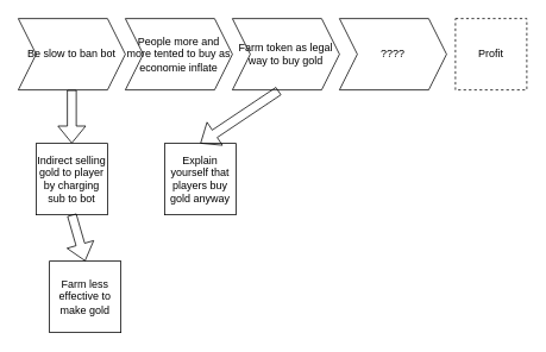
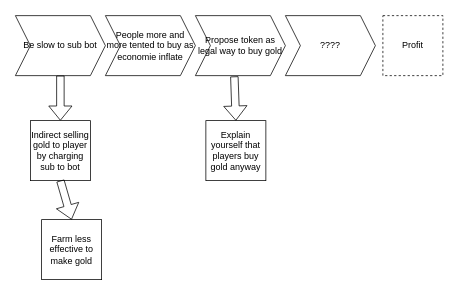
  <mxCell id="0" />
  <mxCell id="1" parent="0" />
- <mxCell id="2" value="Be slow to ban bot" style="shape=step;perimeter=stepPerimeter;whiteSpace=wrap;html=1;fixedSize=1;" vertex="1" parent="1"><mxGeometry x="20" y="20" width="120" height="80" as="geometry" /></mxCell>
+ <mxCell id="2" value="Be slow to sub bot" style="shape=step;perimeter=stepPerimeter;whiteSpace=wrap;html=1;fixedSize=1;" vertex="1" parent="1"><mxGeometry x="20" y="20" width="120" height="80" as="geometry" /></mxCell>
  <mxCell id="3" value="" style="shape=flexArrow;endArrow=classic;html=1;rounded=0;exitX=0.5;exitY=1;exitDx=0;exitDy=0;" edge="1" parent="1" source="2" target="4"><mxGeometry width="50" height="50" relative="1" as="geometry"><mxPoint x="40" y="250" as="sourcePoint" /><mxPoint x="80" y="160" as="targetPoint" /></mxGeometry></mxCell>
  <mxCell id="4" value="Indirect selling gold to player by charging sub to bot" style="whiteSpace=wrap;html=1;aspect=fixed;" vertex="1" parent="1"><mxGeometry x="40" y="160" width="80" height="80" as="geometry" /></mxCell>
  <mxCell id="5" value="People more and more tented to buy as economie inflate" style="shape=step;perimeter=stepPerimeter;whiteSpace=wrap;html=1;fixedSize=1;" vertex="1" parent="1"><mxGeometry x="140" y="20" width="120" height="80" as="geometry" /></mxCell>
- <mxCell id="6" value="Farm token as legal way to buy gold" style="shape=step;perimeter=stepPerimeter;whiteSpace=wrap;html=1;fixedSize=1;" vertex="1" parent="1"><mxGeometry x="260" y="20" width="120" height="80" as="geometry" /></mxCell>
+ <mxCell id="6" value="Propose token as legal way to buy gold" style="shape=step;perimeter=stepPerimeter;whiteSpace=wrap;html=1;fixedSize=1;" vertex="1" parent="1"><mxGeometry x="260" y="20" width="120" height="80" as="geometry" /></mxCell>
  <mxCell id="7" value="" style="shape=flexArrow;endArrow=classic;html=1;rounded=0;exitX=0.5;exitY=1;exitDx=0;exitDy=0;" edge="1" parent="1" source="6"><mxGeometry width="50" height="50" relative="1" as="geometry"><mxPoint x="300" y="280" as="sourcePoint" /><mxPoint x="320" y="100" as="targetPoint" /></mxGeometry></mxCell>
- <mxCell id="8" value="Explain yourself that players buy gold anyway" style="whiteSpace=wrap;html=1;aspect=fixed;" vertex="1" parent="1"><mxGeometry x="184" y="160" width="80" height="80" as="geometry" /></mxCell>
+ <mxCell id="8" value="Explain yourself that players buy gold anyway" style="whiteSpace=wrap;html=1;aspect=fixed;" vertex="1" parent="1"><mxGeometry x="274" y="160" width="80" height="80" as="geometry" /></mxCell>
  <mxCell id="9" value="" style="shape=flexArrow;endArrow=classic;html=1;rounded=0;exitX=0.433;exitY=1.013;exitDx=0;exitDy=0;exitPerimeter=0;entryX=0.5;entryY=0;entryDx=0;entryDy=0;" edge="1" parent="1" source="6" target="8"><mxGeometry width="50" height="50" relative="1" as="geometry"><mxPoint x="310" y="220" as="sourcePoint" /><mxPoint x="360" y="170" as="targetPoint" /></mxGeometry></mxCell>
  <mxCell id="10" value="????" style="shape=step;perimeter=stepPerimeter;whiteSpace=wrap;html=1;fixedSize=1;" vertex="1" parent="1"><mxGeometry x="380" y="20" width="120" height="80" as="geometry" /></mxCell>
  <mxCell id="11" value="Profit" style="whiteSpace=wrap;html=1;aspect=fixed;dashed=1;" vertex="1" parent="1"><mxGeometry x="510" y="20" width="80" height="80" as="geometry" /></mxCell>
  <mxCell id="12" value="Farm less effective to make gold" style="whiteSpace=wrap;html=1;aspect=fixed;" vertex="1" parent="1"><mxGeometry x="55" y="292" width="80" height="80" as="geometry" /></mxCell>
  <mxCell id="13" value="" style="shape=flexArrow;endArrow=classic;html=1;rounded=0;exitX=0.5;exitY=1;exitDx=0;exitDy=0;entryX=0.5;entryY=0;entryDx=0;entryDy=0;" edge="1" parent="1" source="4" target="12"><mxGeometry width="50" height="50" relative="1" as="geometry"><mxPoint x="210" y="312" as="sourcePoint" /><mxPoint x="210" y="372" as="targetPoint" /></mxGeometry></mxCell>
